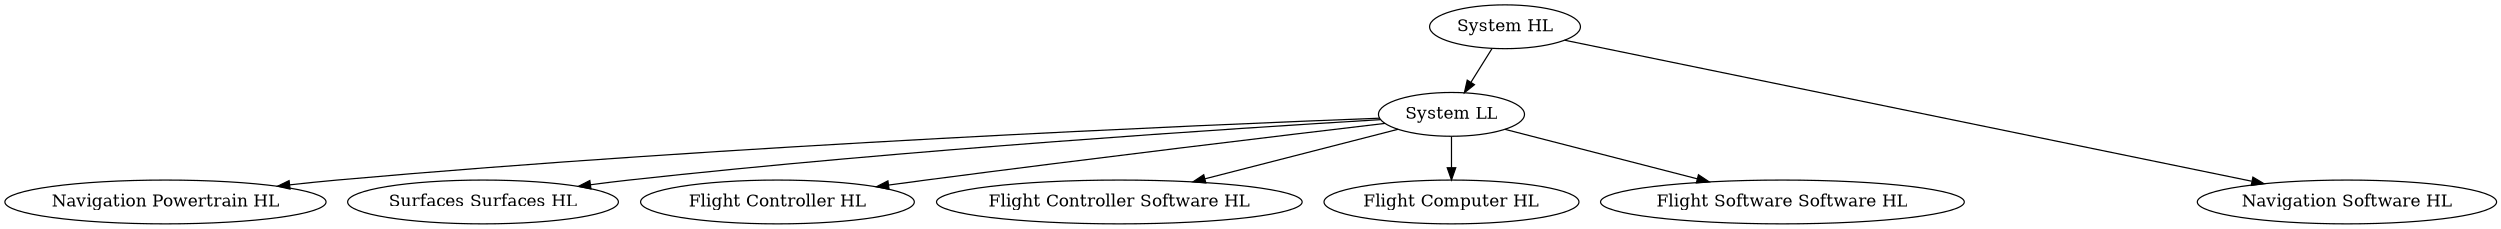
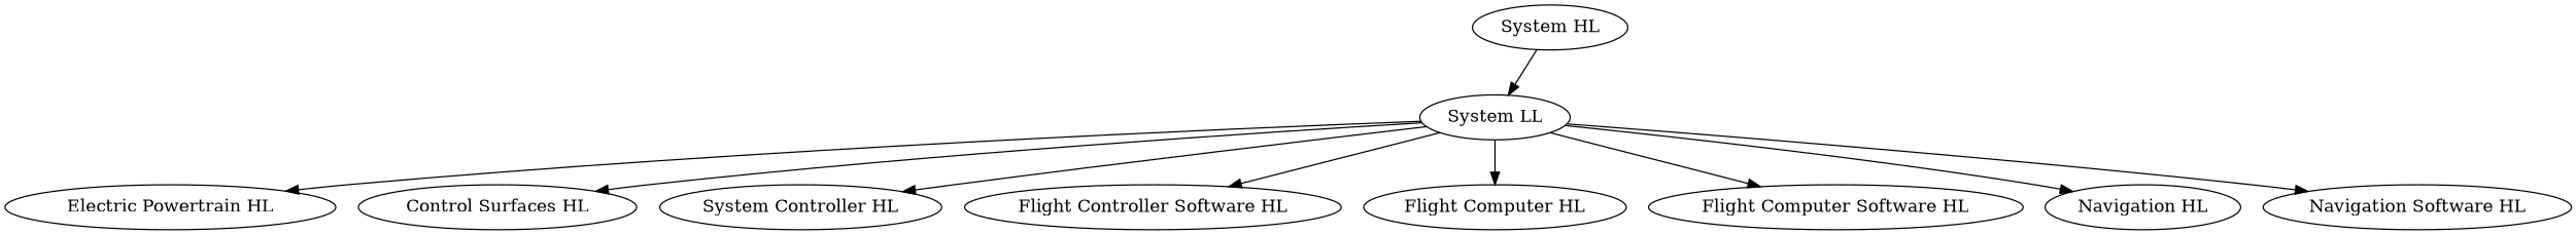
  digraph {
    rankdir=TB
    n1 [label="System HL"]
    n2 [label="System LL"]
-   n3 [label="Navigation Powertrain HL"]
-   n4 [label="Surfaces Surfaces HL"]
-   n5 [label="Flight Controller HL"]
+   n3 [label="Electric Powertrain HL"]
+   n4 [label="Control Surfaces HL"]
+   n5 [label="System Controller HL"]
    n6 [label="Flight Controller Software HL"]
    n7 [label="Flight Computer HL"]
-   n8 [label="Flight Software Software HL"]
+   n8 [label="Flight Computer Software HL"]
+   n9 [label="Navigation HL"]
    n10 [label="Navigation Software HL"]
    n1 -> n2
    n2 -> n3
    n2 -> n4
    n2 -> n5
    n2 -> n6
    n2 -> n7
    n2 -> n8
-   n1 -> n10
+   n2 -> n9
+   n2 -> n10
  }
